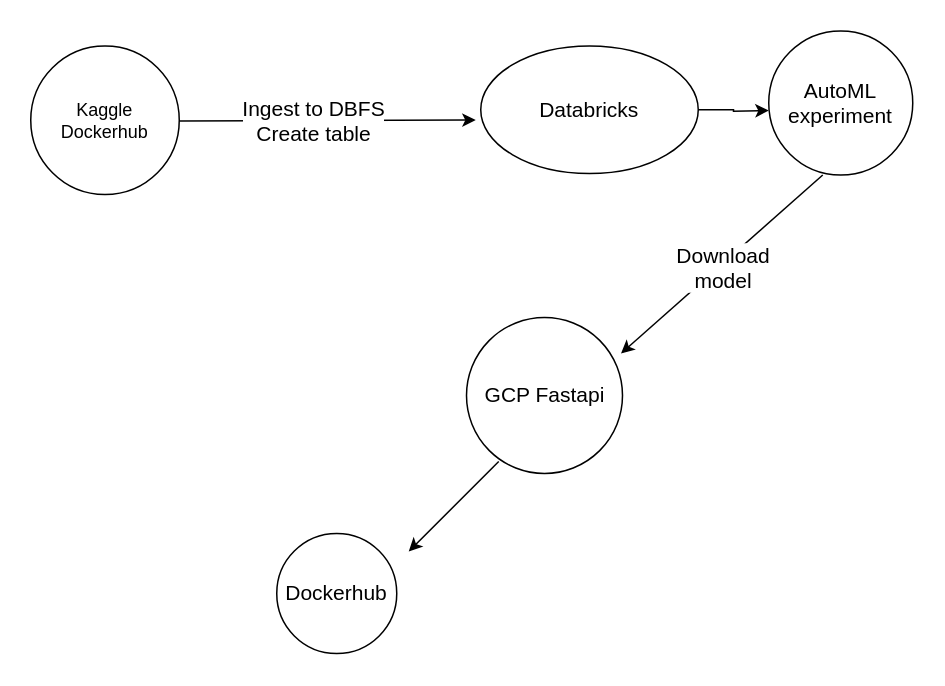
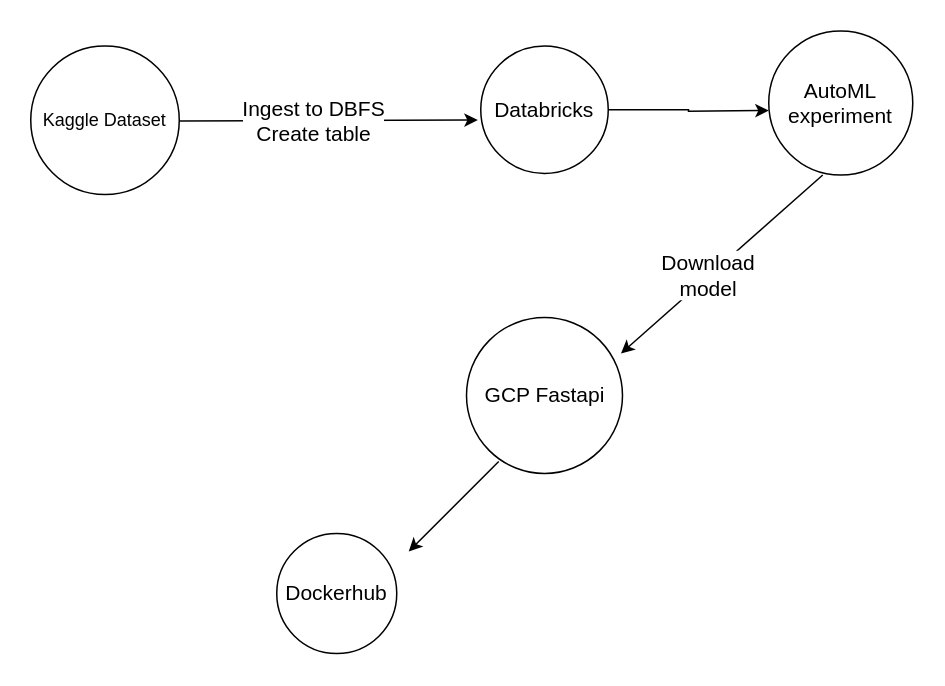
  <mxCell id="0" />
  <mxCell id="1" parent="0" />
- <mxCell id="2" value="Kaggle Dockerhub" style="ellipse;whiteSpace=wrap;html=1;aspect=fixed;" vertex="1" parent="1"><mxGeometry x="20" y="30" width="99" height="99" as="geometry" /></mxCell>
+ <mxCell id="2" value="Kaggle Dataset" style="ellipse;whiteSpace=wrap;html=1;aspect=fixed;" vertex="1" parent="1"><mxGeometry x="20" y="30" width="99" height="99" as="geometry" /></mxCell>
  <mxCell id="3" style="edgeStyle=orthogonalEdgeStyle;rounded=0;orthogonalLoop=1;jettySize=auto;html=1;exitX=1;exitY=0.5;exitDx=0;exitDy=0;fontSize=14;fontColor=default;" edge="1" parent="1" source="4"><mxGeometry relative="1" as="geometry"><mxPoint x="512" y="73" as="targetPoint" /></mxGeometry></mxCell>
- <mxCell id="4" value="Databricks&lt;br&gt;" style="ellipse;whiteSpace=wrap;html=1;aspect=fixed;labelBackgroundColor=default;fontSize=14;fontColor=default;" vertex="1" parent="1"><mxGeometry x="320" y="30" width="145" height="85" as="geometry" /></mxCell>
+ <mxCell id="4" value="Databricks&lt;br&gt;" style="ellipse;whiteSpace=wrap;html=1;aspect=fixed;labelBackgroundColor=default;fontSize=14;fontColor=default;" vertex="1" parent="1"><mxGeometry x="320" y="30" width="85" height="85" as="geometry" /></mxCell>
  <mxCell id="5" value="GCP Fastapi" style="ellipse;whiteSpace=wrap;html=1;aspect=fixed;labelBackgroundColor=default;fontSize=14;fontColor=default;fillColor=none;strokeColor=default;" vertex="1" parent="1"><mxGeometry x="310.5" y="211" width="104" height="104" as="geometry" /></mxCell>
  <mxCell id="6" value="Dockerhub" style="ellipse;whiteSpace=wrap;html=1;aspect=fixed;labelBackgroundColor=#FFFFFF;fontSize=14;fontColor=default;strokeColor=default;fillColor=none;" vertex="1" parent="1"><mxGeometry x="184" y="355" width="80" height="80" as="geometry" /></mxCell>
  <mxCell id="7" value="AutoML&lt;br&gt;experiment" style="ellipse;whiteSpace=wrap;html=1;aspect=fixed;labelBackgroundColor=#FFFFFF;fontSize=14;fontColor=default;strokeColor=default;fillColor=none;" vertex="1" parent="1"><mxGeometry x="512" y="20" width="96" height="96" as="geometry" /></mxCell>
  <mxCell id="8" value="" style="endArrow=classic;html=1;rounded=0;fontSize=14;fontColor=default;entryX=-0.023;entryY=0.581;entryDx=0;entryDy=0;entryPerimeter=0;" edge="1" parent="1" target="4"><mxGeometry width="50" height="50" relative="1" as="geometry"><mxPoint x="119" y="80" as="sourcePoint" /><mxPoint x="169" y="30" as="targetPoint" /></mxGeometry></mxCell>
  <mxCell id="9" value="Ingest to DBFS&lt;br&gt;Create table" style="rounded=0;whiteSpace=wrap;html=1;labelBackgroundColor=#FFFFFF;fontSize=14;fontColor=default;strokeColor=none;fillColor=none;" vertex="1" parent="1"><mxGeometry x="149" y="49.5" width="120" height="60" as="geometry" /></mxCell>
  <mxCell id="10" value="" style="endArrow=classic;html=1;rounded=0;fontSize=14;fontColor=default;entryX=0.99;entryY=0.231;entryDx=0;entryDy=0;entryPerimeter=0;" edge="1" parent="1" target="5"><mxGeometry width="50" height="50" relative="1" as="geometry"><mxPoint x="548" y="116" as="sourcePoint" /><mxPoint x="476" y="174" as="targetPoint" /></mxGeometry></mxCell>
- <mxCell id="11" value="Download&lt;br&gt;model" style="text;html=1;strokeColor=none;fillColor=none;align=center;verticalAlign=middle;whiteSpace=wrap;rounded=0;labelBackgroundColor=#FFFFFF;fontSize=14;fontColor=default;" vertex="1" parent="1"><mxGeometry x="452" y="163" width="60" height="30" as="geometry" /></mxCell>
+ <mxCell id="11" value="Download&lt;br&gt;model" style="text;html=1;strokeColor=none;fillColor=none;align=center;verticalAlign=middle;whiteSpace=wrap;rounded=0;labelBackgroundColor=#FFFFFF;fontSize=14;fontColor=default;" vertex="1" parent="1"><mxGeometry x="442" y="168" width="60" height="30" as="geometry" /></mxCell>
  <mxCell id="12" value="" style="endArrow=classic;html=1;rounded=0;fontSize=14;fontColor=default;" edge="1" parent="1"><mxGeometry width="50" height="50" relative="1" as="geometry"><mxPoint x="332" y="307" as="sourcePoint" /><mxPoint x="272" y="367" as="targetPoint" /></mxGeometry></mxCell>
